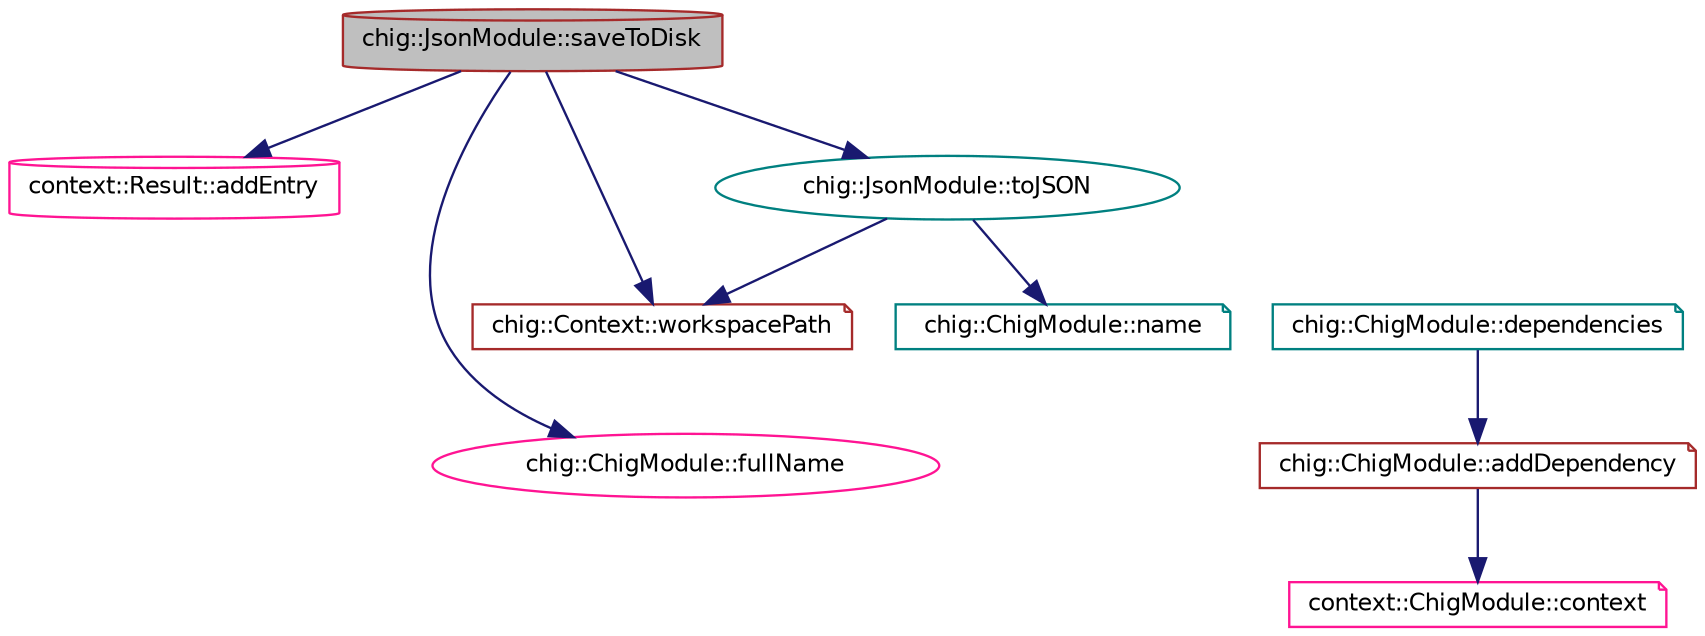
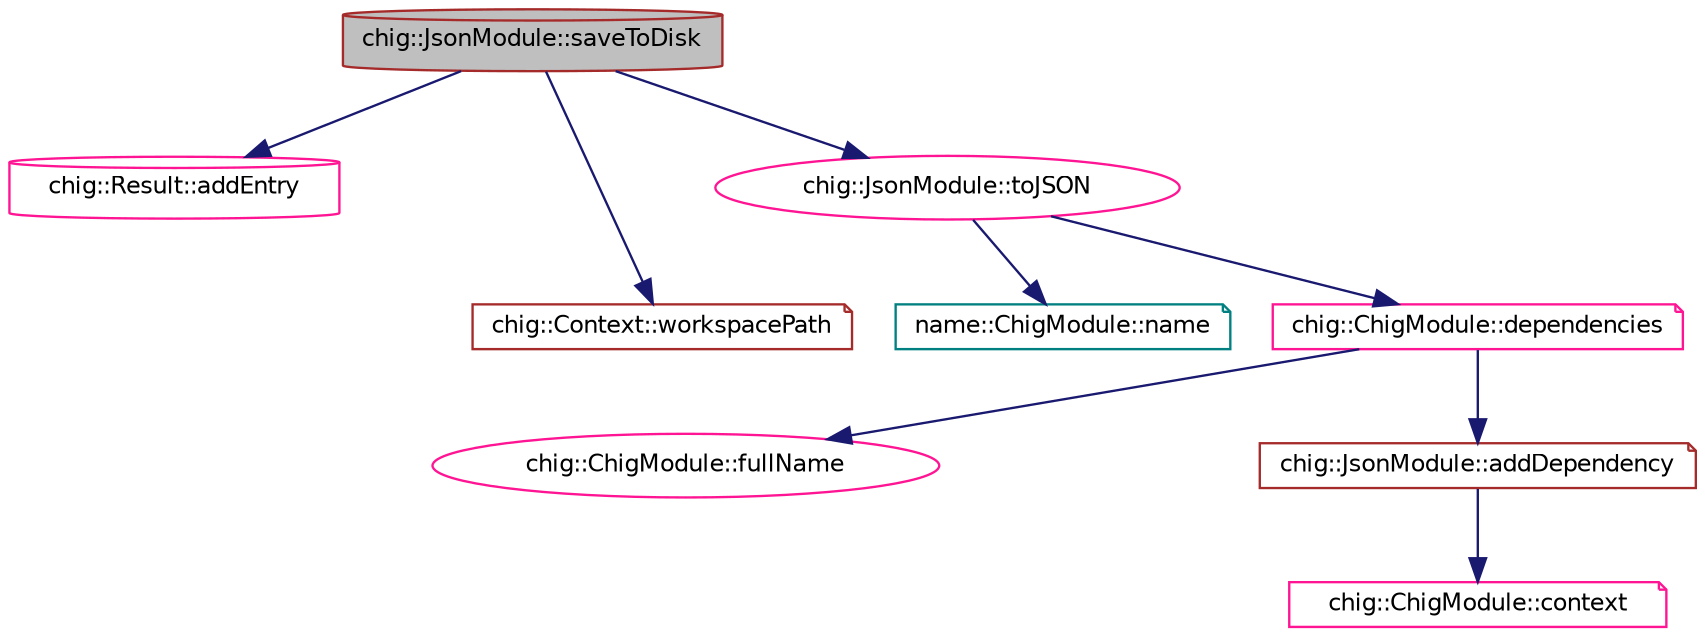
  digraph {
    rankdir=TB
    node [color=deeppink fillcolor=white fontname=Helvetica fontsize=10 shape=note style=filled]
    edge [color=midnightblue fontname=Helvetica fontsize=10 labelfontname=Helvetica labelfontsize=10 style=solid]
    n1 [color=brown fillcolor=grey75 fontcolor=black height=0.2 label="chig::JsonModule::saveToDisk" shape=cylinder width=0.4]
-   n2 [height=0.2 label="context::Result::addEntry" shape=cylinder width=0.4]
+   n2 [height=0.2 label="chig::Result::addEntry" shape=cylinder width=0.4]
    n3 [height=0.2 label="chig::ChigModule::fullName" shape=ellipse width=0.4]
-   n4 [color=teal height=0.2 label="chig::JsonModule::toJSON" shape=ellipse width=0.4]
+   n4 [height=0.2 label="chig::JsonModule::toJSON" shape=ellipse width=0.4]
    n5 [color=brown height=0.2 label="chig::Context::workspacePath" width=0.4]
-   n6 [height=0.2 label="context::ChigModule::context" width=0.4]
-   n7 [color=teal height=0.2 label="chig::ChigModule::name" width=0.4]
-   n8 [color=teal height=0.2 label="chig::ChigModule::dependencies" width=0.4]
-   n9 [color=brown height=0.2 label="chig::ChigModule::addDependency" width=0.4]
+   n6 [height=0.2 label="chig::ChigModule::context" width=0.4]
+   n7 [color=teal height=0.2 label="name::ChigModule::name" width=0.4]
+   n8 [height=0.2 label="chig::ChigModule::dependencies" width=0.4]
+   n9 [color=brown height=0.2 label="chig::JsonModule::addDependency" width=0.4]
    n1 -> n2
-   n1 -> n3
+   n8 -> n3
    n1 -> n4
    n1 -> n5
    n4 -> n7
-   n4 -> n5
+   n4 -> n8
    n8 -> n9
    n9 -> n6
  }
